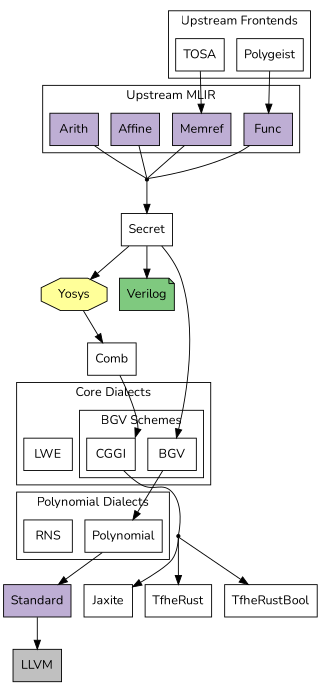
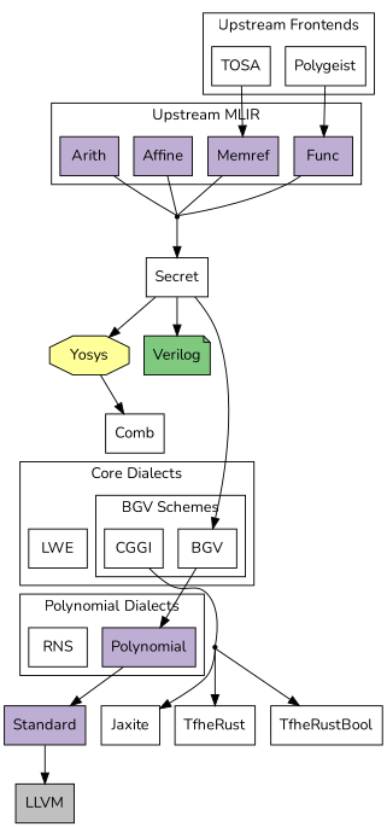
  digraph {
    compound=true
    fontname=Nunito
    nodesep=0.2
    rankdir=TB
    ranksep=0.5
    splines=spline
    node [fillcolor=white fontname=Nunito shape=box style=filled]
    edge [fontname=Nunito]
    Polygeist
    TOSA
    Arith [fillcolor="#beaed4"]
    Affine [fillcolor="#beaed4"]
    Func [fillcolor="#beaed4"]
    Memref [fillcolor="#beaed4"]
    Yosys [fillcolor="#ffff99" shape=octagon]
    BGV
    CGGI
    LWE
-   Polynomial
+   Polynomial [fillcolor="#beaed4"]
    RNS
    lower_from_mlir [fillcolor=black shape=point]
    Comb
    lower_from_cggi [fillcolor=black shape=point]
    Standard [fillcolor="#beaed4"]
    Jaxite
    TfheRust
    TfheRustBool
    Secret
    Verilog [fillcolor="#7fc97f" shape=note]
    LLVM [fillcolor=gray]
    subgraph cluster_1 {
      label="Upstream Frontends"
      Polygeist
      TOSA
    }
    subgraph cluster_2 {
      label="Upstream MLIR"
      Arith
      Affine
      Func
      Memref
    }
    subgraph sub_3 {
      Yosys
    }
    subgraph cluster_4 {
      label="Core Dialects"
      LWE
      subgraph cluster_5 {
        label="BGV Schemes"
        BGV
        CGGI
      }
    }
    subgraph cluster_6 {
      label="Polynomial Dialects"
      Polynomial
      RNS
    }
    Polygeist -> Func
    TOSA -> Memref
    Arith -> Yosys [style=invis]
    Arith -> lower_from_mlir [arrowhead=none]
    Affine -> lower_from_mlir [arrowhead=none]
    Func -> lower_from_mlir [arrowhead=none]
    Memref -> lower_from_mlir [arrowhead=none]
    Yosys -> Comb
    BGV -> Polynomial
    CGGI -> lower_from_cggi [arrowhead=none]
    LWE -> RNS [style=invis]
    Polynomial -> Standard
    Polynomial -> Jaxite [style=invis]
    Polynomial -> TfheRust [style=invis]
    Polynomial -> TfheRustBool [style=invis]
    lower_from_mlir -> Secret
-   Comb -> CGGI [headport=ne]
    lower_from_cggi -> Jaxite
    lower_from_cggi -> TfheRust
    lower_from_cggi -> TfheRustBool
    Standard -> LLVM
    Secret -> Yosys
    Secret -> BGV
    Secret -> Verilog
  }
